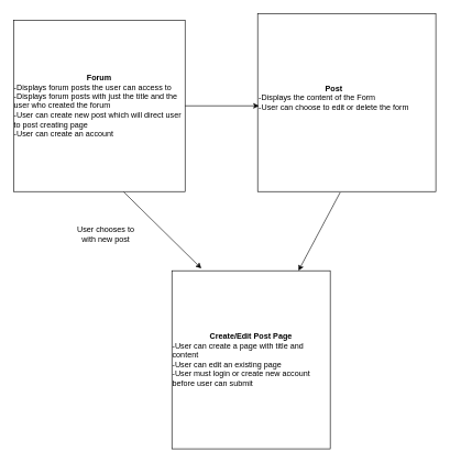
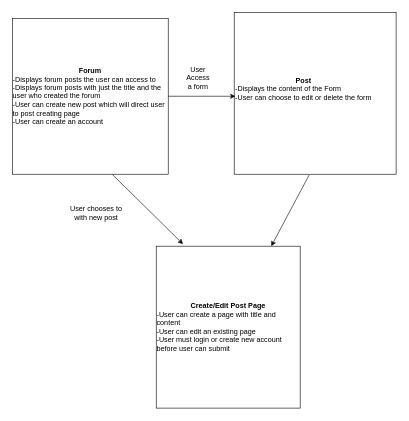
  <mxCell id="0" />
  <mxCell id="1" parent="0" />
  <mxCell id="2" value="&lt;b&gt;Forum&lt;/b&gt;&lt;br&gt;&lt;div style=&quot;text-align: left&quot;&gt;&lt;span&gt;-Displays forum posts the user can access to&lt;/span&gt;&lt;/div&gt;&lt;div style=&quot;text-align: left&quot;&gt;&lt;span&gt;-Displays forum posts with just the title and the user who created the forum&lt;/span&gt;&lt;/div&gt;&lt;div style=&quot;text-align: left&quot;&gt;&lt;span&gt;-User can create new post which will direct user to post creating page&lt;/span&gt;&lt;/div&gt;&lt;div style=&quot;text-align: left&quot;&gt;&lt;span&gt;-User can create an account&lt;/span&gt;&lt;/div&gt;" style="whiteSpace=wrap;html=1;aspect=fixed;" vertex="1" parent="1"><mxGeometry x="20" y="30" width="260" height="260" as="geometry" /></mxCell>
  <mxCell id="3" value="&lt;div style=&quot;text-align: center&quot;&gt;&lt;b&gt;Post&lt;/b&gt;&lt;/div&gt;&lt;div&gt;&lt;span&gt;-Displays the content of the Form&lt;/span&gt;&lt;/div&gt;&lt;div&gt;-User can choose to edit or delete the form&lt;/div&gt;&lt;div&gt;&lt;br&gt;&lt;/div&gt;" style="whiteSpace=wrap;html=1;aspect=fixed;align=left;" vertex="1" parent="1"><mxGeometry x="390" y="20" width="270" height="270" as="geometry" /></mxCell>
  <mxCell id="4" value="" style="endArrow=classic;html=1;" edge="1" parent="1" source="2"><mxGeometry width="50" height="50" relative="1" as="geometry"><mxPoint x="490" y="180" as="sourcePoint" /><mxPoint x="392" y="160" as="targetPoint" /></mxGeometry></mxCell>
+ <mxCell id="5" value="User Access a form" style="text;html=1;strokeColor=none;fillColor=none;align=center;verticalAlign=middle;whiteSpace=wrap;rounded=0;" vertex="1" parent="1"><mxGeometry x="310" y="120" width="40" height="20" as="geometry" /></mxCell>
  <mxCell id="6" value="&lt;b&gt;Create/Edit Post Page&lt;/b&gt;&lt;br&gt;&lt;div style=&quot;text-align: left&quot;&gt;&lt;span&gt;-User can create a page with title and content&lt;/span&gt;&lt;/div&gt;&lt;div style=&quot;text-align: left&quot;&gt;&lt;span&gt;-User can edit an existing page&lt;/span&gt;&lt;/div&gt;&lt;div style=&quot;text-align: left&quot;&gt;&lt;span&gt;-User must login or create new account before user can submit&lt;/span&gt;&lt;/div&gt;" style="rounded=0;whiteSpace=wrap;html=1;" vertex="1" parent="1"><mxGeometry x="260" y="410" width="240" height="270" as="geometry" /></mxCell>
  <mxCell id="7" value="" style="endArrow=classic;html=1;exitX=0.463;exitY=1.005;exitDx=0;exitDy=0;exitPerimeter=0;" edge="1" parent="1" source="3" target="6"><mxGeometry width="50" height="50" relative="1" as="geometry"><mxPoint x="490" y="380" as="sourcePoint" /><mxPoint x="540" y="330" as="targetPoint" /></mxGeometry></mxCell>
  <mxCell id="8" value="User chooses to with new post" style="text;html=1;strokeColor=none;fillColor=none;align=center;verticalAlign=middle;whiteSpace=wrap;rounded=0;" vertex="1" parent="1"><mxGeometry x="110" y="330" width="100" height="50" as="geometry" /></mxCell>
  <mxCell id="9" value="" style="endArrow=classic;html=1;exitX=0.642;exitY=1.002;exitDx=0;exitDy=0;exitPerimeter=0;entryX=0.186;entryY=-0.013;entryDx=0;entryDy=0;entryPerimeter=0;" edge="1" parent="1" source="2" target="6"><mxGeometry width="50" height="50" relative="1" as="geometry"><mxPoint x="230" y="360" as="sourcePoint" /><mxPoint x="280" y="310" as="targetPoint" /></mxGeometry></mxCell>
